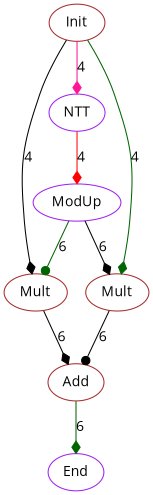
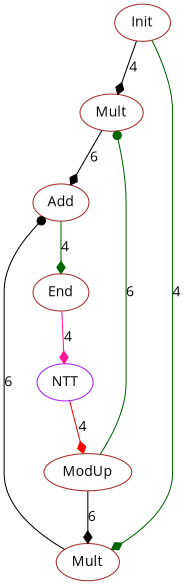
  digraph {
    fontname="Open Sans"
    node [color=brown fontname="Open Sans"]
    edge [arrowhead=diamond color=black fontname="Open Sans"]
    n1 [label=Init]
    n2 [color=purple label=NTT]
    n3 [label=Mult]
    n4 [label=Mult]
-   n5 [color=purple label=ModUp]
+   n5 [label=ModUp]
    n6 [label=Add]
-   n7 [color=purple label=End]
-   n1 -> n2 [color=deeppink label=4]
+   n7 [label=End]
+   n7 -> n2 [color=deeppink label=4]
    n1 -> n3 [label=4]
    n1 -> n4 [color=darkgreen label=4]
    n2 -> n5 [color=red label=4]
    n3 -> n6 [label=6]
    n4 -> n6 [arrowhead=dot label=6]
    n5 -> n3 [arrowhead=dot color=darkgreen label=6]
    n5 -> n4 [label=6]
-   n6 -> n7 [color=darkgreen label=6]
+   n6 -> n7 [color=darkgreen label=4]
  }
